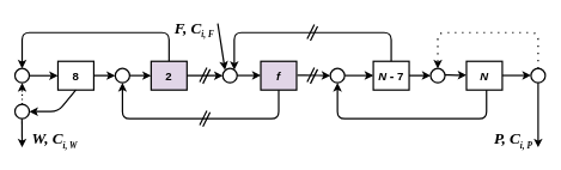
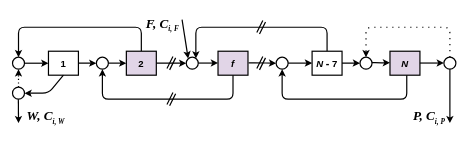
  <mxCell id="0" />
  <mxCell id="1" parent="0" />
  <mxCell id="2" style="edgeStyle=orthogonalEdgeStyle;html=1;strokeWidth=2;fontFamily=Times New Roman;fontSize=18;" edge="1" parent="1" target="23"><mxGeometry relative="1" as="geometry"><mxPoint x="545" y="85" as="sourcePoint" /><mxPoint x="320" y="95" as="targetPoint" /><Array as="points"><mxPoint x="545" y="45" /><mxPoint x="326" y="45" /></Array></mxGeometry></mxCell>
  <mxCell id="3" style="edgeStyle=orthogonalEdgeStyle;html=1;entryX=0.5;entryY=0;entryDx=0;entryDy=0;strokeWidth=2;fontFamily=Times New Roman;fontSize=18;" edge="1" parent="1" source="4" target="16"><mxGeometry relative="1" as="geometry"><Array as="points"><mxPoint x="235" y="45" /><mxPoint x="30" y="45" /></Array></mxGeometry></mxCell>
  <mxCell id="4" value="&lt;span style=&quot;font-size: 16px;&quot;&gt;&lt;b&gt;2&lt;/b&gt;&lt;/span&gt;" style="rounded=0;whiteSpace=wrap;html=1;strokeWidth=2;fillColor=#e1d5e7;" vertex="1" parent="1"><mxGeometry x="210" y="85" width="50" height="40" as="geometry" /></mxCell>
- <mxCell id="5" value="&lt;font style=&quot;font-size: 16px;&quot;&gt;&lt;b&gt;8&lt;/b&gt;&lt;/font&gt;" style="rounded=0;whiteSpace=wrap;html=1;strokeWidth=2;" vertex="1" parent="1"><mxGeometry x="80" y="85" width="50" height="40" as="geometry" /></mxCell>
+ <mxCell id="5" value="&lt;font style=&quot;font-size: 16px;&quot;&gt;&lt;b&gt;1&lt;/b&gt;&lt;/font&gt;" style="rounded=0;whiteSpace=wrap;html=1;strokeWidth=2;" vertex="1" parent="1"><mxGeometry x="80" y="85" width="50" height="40" as="geometry" /></mxCell>
  <mxCell id="6" value="&lt;span style=&quot;font-size: 16px;&quot;&gt;&lt;i&gt;&lt;b&gt;f&lt;/b&gt;&lt;/i&gt;&lt;/span&gt;" style="rounded=0;whiteSpace=wrap;html=1;strokeWidth=2;fillColor=#e1d5e7;" vertex="1" parent="1"><mxGeometry x="363" y="85" width="50" height="40" as="geometry" /></mxCell>
  <mxCell id="7" value="&lt;b&gt;&lt;i style=&quot;font-size: 16px;&quot;&gt;N&amp;nbsp;&lt;/i&gt;&lt;font style=&quot;font-size: 18px;&quot;&gt;-&lt;/font&gt;&lt;span style=&quot;font-size: 16px;&quot;&gt; 7&lt;/span&gt;&lt;/b&gt;" style="rounded=0;whiteSpace=wrap;html=1;strokeWidth=2;" vertex="1" parent="1"><mxGeometry x="520" y="85" width="50" height="40" as="geometry" /></mxCell>
- <mxCell id="8" value="&lt;span style=&quot;font-size: 16px;&quot;&gt;&lt;i&gt;&lt;b&gt;N&lt;/b&gt;&lt;/i&gt;&lt;/span&gt;" style="rounded=0;whiteSpace=wrap;html=1;strokeWidth=2;" vertex="1" parent="1"><mxGeometry x="650" y="85" width="50" height="40" as="geometry" /></mxCell>
+ <mxCell id="8" value="&lt;span style=&quot;font-size: 16px;&quot;&gt;&lt;i&gt;&lt;b&gt;N&lt;/b&gt;&lt;/i&gt;&lt;/span&gt;" style="rounded=0;whiteSpace=wrap;html=1;strokeWidth=2;fillColor=#e1d5e7;" vertex="1" parent="1"><mxGeometry x="650" y="85" width="50" height="40" as="geometry" /></mxCell>
  <mxCell id="9" value="" style="endArrow=classic;html=1;exitX=0.5;exitY=1;exitDx=0;exitDy=0;strokeWidth=2;entryX=1;entryY=0.5;entryDx=0;entryDy=0;" edge="1" parent="1" source="5" target="12"><mxGeometry width="50" height="50" relative="1" as="geometry"><mxPoint x="79.6" y="125" as="sourcePoint" /><mxPoint x="40" y="170" as="targetPoint" /><Array as="points"><mxPoint x="80" y="155" /></Array></mxGeometry></mxCell>
  <mxCell id="10" value="&lt;font style=&quot;&quot; face=&quot;Times New Roman&quot;&gt;&lt;i style=&quot;&quot;&gt;&lt;font style=&quot;font-size: 22px;&quot;&gt;W, C&lt;/font&gt;&lt;/i&gt;&lt;i style=&quot;&quot;&gt;&lt;sub style=&quot;&quot;&gt;&lt;font style=&quot;font-size: 12px;&quot;&gt;i, W&lt;/font&gt;&lt;/sub&gt;&lt;/i&gt;&lt;/font&gt;" style="text;strokeColor=none;fillColor=none;html=1;fontSize=24;fontStyle=1;verticalAlign=middle;align=center;" vertex="1" parent="1"><mxGeometry x="40" y="175" width="70" height="40" as="geometry" /></mxCell>
  <mxCell id="11" style="edgeStyle=none;html=1;exitX=0.5;exitY=0;exitDx=0;exitDy=0;entryX=0.5;entryY=1;entryDx=0;entryDy=0;strokeWidth=2;fontFamily=Times New Roman;fontSize=18;dashed=1;dashPattern=1 2;" edge="1" parent="1" source="12" target="16"><mxGeometry relative="1" as="geometry" /></mxCell>
  <mxCell id="12" value="" style="ellipse;whiteSpace=wrap;html=1;aspect=fixed;strokeWidth=2;" vertex="1" parent="1"><mxGeometry x="20" y="145" width="20" height="20" as="geometry" /></mxCell>
  <mxCell id="13" value="" style="endArrow=classic;html=1;strokeWidth=2;" edge="1" parent="1"><mxGeometry width="50" height="50" relative="1" as="geometry"><mxPoint x="29.76" y="165" as="sourcePoint" /><mxPoint x="30" y="205" as="targetPoint" /><Array as="points"><mxPoint x="29.76" y="165" /></Array></mxGeometry></mxCell>
  <mxCell id="14" value="" style="endArrow=classic;html=1;strokeWidth=2;entryX=0;entryY=0.5;entryDx=0;entryDy=0;startArrow=none;" edge="1" parent="1" source="16" target="5"><mxGeometry width="50" height="50" relative="1" as="geometry"><mxPoint x="50" y="105" as="sourcePoint" /><mxPoint x="-10" y="175" as="targetPoint" /><Array as="points"><mxPoint x="60" y="105" /></Array></mxGeometry></mxCell>
  <mxCell id="15" value="" style="endArrow=none;html=1;strokeWidth=2;entryX=0;entryY=0.5;entryDx=0;entryDy=0;" edge="1" parent="1" target="16"><mxGeometry width="50" height="50" relative="1" as="geometry"><mxPoint x="30" y="105" as="sourcePoint" /><mxPoint x="60" y="105" as="targetPoint" /><Array as="points" /></mxGeometry></mxCell>
  <mxCell id="16" value="" style="ellipse;whiteSpace=wrap;html=1;aspect=fixed;strokeWidth=2;" vertex="1" parent="1"><mxGeometry x="20" y="95" width="20" height="20" as="geometry" /></mxCell>
  <mxCell id="17" value="" style="ellipse;whiteSpace=wrap;html=1;aspect=fixed;strokeWidth=2;" vertex="1" parent="1"><mxGeometry x="160" y="95" width="20" height="20" as="geometry" /></mxCell>
  <mxCell id="18" value="" style="endArrow=classic;html=1;strokeWidth=2;entryX=0;entryY=0.5;entryDx=0;entryDy=0;startArrow=none;" edge="1" parent="1"><mxGeometry width="50" height="50" relative="1" as="geometry"><mxPoint x="130" y="105" as="sourcePoint" /><mxPoint x="160" y="104.86" as="targetPoint" /><Array as="points"><mxPoint x="140" y="104.86" /></Array></mxGeometry></mxCell>
  <mxCell id="19" value="" style="endArrow=classic;html=1;strokeWidth=2;entryX=0;entryY=0.5;entryDx=0;entryDy=0;startArrow=none;" edge="1" parent="1"><mxGeometry width="50" height="50" relative="1" as="geometry"><mxPoint x="180" y="104.86" as="sourcePoint" /><mxPoint x="210" y="104.86" as="targetPoint" /><Array as="points"><mxPoint x="190" y="104.86" /></Array></mxGeometry></mxCell>
  <mxCell id="20" value="" style="endArrow=classic;html=1;strokeWidth=2;entryX=0;entryY=0.5;entryDx=0;entryDy=0;startArrow=none;" edge="1" parent="1" target="23"><mxGeometry width="50" height="50" relative="1" as="geometry"><mxPoint x="260" y="104.8" as="sourcePoint" /><mxPoint x="300" y="104.8" as="targetPoint" /><Array as="points"><mxPoint x="280" y="104.8" /></Array></mxGeometry></mxCell>
  <mxCell id="21" value="" style="endArrow=classic;html=1;strokeWidth=2;entryX=0;entryY=0.5;entryDx=0;entryDy=0;startArrow=none;" edge="1" parent="1"><mxGeometry width="50" height="50" relative="1" as="geometry"><mxPoint x="323" y="104.76" as="sourcePoint" /><mxPoint x="363" y="104.76" as="targetPoint" /><Array as="points"><mxPoint x="343" y="104.76" /></Array></mxGeometry></mxCell>
  <mxCell id="22" value="" style="shape=link;endArrow=none;startArrow=none;html=1;strokeWidth=2;fontFamily=Times New Roman;fontSize=18;startFill=0;endFill=0;" edge="1" parent="1"><mxGeometry width="100" height="100" relative="1" as="geometry"><mxPoint x="430" y="55" as="sourcePoint" /><mxPoint x="440" y="35" as="targetPoint" /><Array as="points" /></mxGeometry></mxCell>
  <mxCell id="23" value="" style="ellipse;whiteSpace=wrap;html=1;aspect=fixed;strokeWidth=2;" vertex="1" parent="1"><mxGeometry x="310" y="95" width="20" height="20" as="geometry" /></mxCell>
  <mxCell id="24" value="" style="ellipse;whiteSpace=wrap;html=1;aspect=fixed;strokeWidth=2;" vertex="1" parent="1"><mxGeometry x="460" y="95" width="20" height="20" as="geometry" /></mxCell>
  <mxCell id="25" value="" style="ellipse;whiteSpace=wrap;html=1;aspect=fixed;strokeWidth=2;" vertex="1" parent="1"><mxGeometry x="600" y="95" width="20" height="20" as="geometry" /></mxCell>
  <mxCell id="26" value="" style="endArrow=classic;html=1;strokeWidth=2;entryX=0;entryY=0.5;entryDx=0;entryDy=0;startArrow=none;" edge="1" parent="1" target="24"><mxGeometry width="50" height="50" relative="1" as="geometry"><mxPoint x="414" y="104.5" as="sourcePoint" /><mxPoint x="454" y="104.5" as="targetPoint" /><Array as="points"><mxPoint x="434" y="104.5" /></Array></mxGeometry></mxCell>
  <mxCell id="27" value="" style="endArrow=classic;html=1;strokeWidth=2;entryX=0;entryY=0.5;entryDx=0;entryDy=0;startArrow=none;" edge="1" parent="1"><mxGeometry width="50" height="50" relative="1" as="geometry"><mxPoint x="480" y="104.83" as="sourcePoint" /><mxPoint x="520" y="104.83" as="targetPoint" /><Array as="points"><mxPoint x="500" y="104.83" /></Array></mxGeometry></mxCell>
  <mxCell id="28" value="" style="endArrow=classic;html=1;strokeWidth=2;entryX=0;entryY=0.5;entryDx=0;entryDy=0;startArrow=none;" edge="1" parent="1"><mxGeometry width="50" height="50" relative="1" as="geometry"><mxPoint x="620" y="104" as="sourcePoint" /><mxPoint x="650" y="104.29" as="targetPoint" /><Array as="points"><mxPoint x="630" y="104.29" /></Array></mxGeometry></mxCell>
  <mxCell id="29" value="" style="shape=link;endArrow=none;startArrow=none;html=1;strokeWidth=2;fontFamily=Times New Roman;fontSize=18;startFill=0;endFill=0;" edge="1" parent="1"><mxGeometry width="100" height="100" relative="1" as="geometry"><mxPoint x="280" y="115" as="sourcePoint" /><mxPoint x="290" y="95" as="targetPoint" /><Array as="points" /></mxGeometry></mxCell>
  <mxCell id="30" value="" style="shape=link;endArrow=none;startArrow=none;html=1;strokeWidth=2;fontFamily=Times New Roman;fontSize=18;startFill=0;endFill=0;" edge="1" parent="1"><mxGeometry width="100" height="100" relative="1" as="geometry"><mxPoint x="280" y="175" as="sourcePoint" /><mxPoint x="290" y="155" as="targetPoint" /><Array as="points" /></mxGeometry></mxCell>
  <mxCell id="31" value="" style="shape=link;endArrow=none;startArrow=none;html=1;strokeWidth=2;fontFamily=Times New Roman;fontSize=18;startFill=0;endFill=0;" edge="1" parent="1"><mxGeometry width="100" height="100" relative="1" as="geometry"><mxPoint x="430" y="115" as="sourcePoint" /><mxPoint x="440" y="95" as="targetPoint" /><Array as="points" /></mxGeometry></mxCell>
  <mxCell id="32" value="" style="endArrow=classic;html=1;strokeWidth=2;startArrow=none;" edge="1" parent="1"><mxGeometry width="50" height="50" relative="1" as="geometry"><mxPoint x="570" y="104.71" as="sourcePoint" /><mxPoint x="600" y="105" as="targetPoint" /><Array as="points"><mxPoint x="590" y="104.71" /></Array></mxGeometry></mxCell>
  <mxCell id="33" value="" style="endArrow=classic;html=1;strokeWidth=2;entryX=0;entryY=0.5;entryDx=0;entryDy=0;startArrow=none;" edge="1" parent="1"><mxGeometry width="50" height="50" relative="1" as="geometry"><mxPoint x="700" y="104.72" as="sourcePoint" /><mxPoint x="740" y="104.72" as="targetPoint" /><Array as="points"><mxPoint x="720" y="104.72" /></Array></mxGeometry></mxCell>
  <mxCell id="34" style="edgeStyle=orthogonalEdgeStyle;html=1;strokeWidth=2;fontFamily=Times New Roman;fontSize=18;entryX=0.5;entryY=1;entryDx=0;entryDy=0;exitX=0.5;exitY=1;exitDx=0;exitDy=0;" edge="1" parent="1" source="6" target="17"><mxGeometry relative="1" as="geometry"><mxPoint x="395" y="215" as="sourcePoint" /><mxPoint x="170" y="225" as="targetPoint" /><Array as="points"><mxPoint x="388" y="165" /><mxPoint x="170" y="165" /></Array></mxGeometry></mxCell>
  <mxCell id="35" style="edgeStyle=orthogonalEdgeStyle;html=1;strokeWidth=2;fontFamily=Times New Roman;fontSize=18;exitX=0.5;exitY=1;exitDx=0;exitDy=0;" edge="1" parent="1"><mxGeometry relative="1" as="geometry"><mxPoint x="678" y="125" as="sourcePoint" /><mxPoint x="470" y="115" as="targetPoint" /><Array as="points"><mxPoint x="678" y="165" /><mxPoint x="470" y="165" /><mxPoint x="470" y="115" /></Array></mxGeometry></mxCell>
  <mxCell id="36" style="edgeStyle=orthogonalEdgeStyle;html=1;strokeWidth=2;fontFamily=Times New Roman;fontSize=18;dashed=1;dashPattern=1 4;exitX=0.5;exitY=0;exitDx=0;exitDy=0;" edge="1" parent="1" source="37"><mxGeometry relative="1" as="geometry"><mxPoint x="750" y="85" as="sourcePoint" /><mxPoint x="610" y="95" as="targetPoint" /><Array as="points"><mxPoint x="750" y="45" /><mxPoint x="610" y="45" /></Array></mxGeometry></mxCell>
  <mxCell id="37" value="" style="ellipse;whiteSpace=wrap;html=1;aspect=fixed;strokeWidth=2;" vertex="1" parent="1"><mxGeometry x="740" y="95" width="20" height="20" as="geometry" /></mxCell>
  <mxCell id="38" value="" style="endArrow=classic;html=1;strokeWidth=2;startArrow=none;exitX=0.5;exitY=1;exitDx=0;exitDy=0;" edge="1" parent="1" source="37"><mxGeometry width="50" height="50" relative="1" as="geometry"><mxPoint x="760" y="104.81" as="sourcePoint" /><mxPoint x="750" y="205" as="targetPoint" /><Array as="points"><mxPoint x="750" y="165" /></Array></mxGeometry></mxCell>
  <mxCell id="39" value="&lt;font style=&quot;&quot; face=&quot;Times New Roman&quot;&gt;&lt;i style=&quot;&quot;&gt;&lt;font style=&quot;font-size: 22px;&quot;&gt;P, C&lt;/font&gt;&lt;/i&gt;&lt;i style=&quot;&quot;&gt;&lt;sub style=&quot;&quot;&gt;&lt;font style=&quot;font-size: 12px;&quot;&gt;i, P&lt;/font&gt;&lt;/sub&gt;&lt;/i&gt;&lt;/font&gt;" style="text;strokeColor=none;fillColor=none;html=1;fontSize=24;fontStyle=1;verticalAlign=middle;align=center;" vertex="1" parent="1"><mxGeometry x="680" y="175" width="70" height="40" as="geometry" /></mxCell>
  <mxCell id="40" value="" style="endArrow=classic;html=1;strokeWidth=2;startArrow=none;entryX=0.158;entryY=0.103;entryDx=0;entryDy=0;entryPerimeter=0;exitX=1.05;exitY=0.305;exitDx=0;exitDy=0;exitPerimeter=0;" edge="1" parent="1" source="41" target="23"><mxGeometry width="50" height="50" relative="1" as="geometry"><mxPoint x="312.97" y="26.88" as="sourcePoint" /><mxPoint x="313" y="95" as="targetPoint" /><Array as="points" /></mxGeometry></mxCell>
  <mxCell id="41" value="&lt;font style=&quot;&quot; face=&quot;Times New Roman&quot;&gt;&lt;i style=&quot;&quot;&gt;&lt;font style=&quot;font-size: 22px;&quot;&gt;F, C&lt;/font&gt;&lt;/i&gt;&lt;i style=&quot;&quot;&gt;&lt;sub style=&quot;&quot;&gt;&lt;font style=&quot;font-size: 12px;&quot;&gt;i, F&lt;/font&gt;&lt;/sub&gt;&lt;/i&gt;&lt;/font&gt;" style="text;strokeColor=none;fillColor=none;html=1;fontSize=24;fontStyle=1;verticalAlign=middle;align=center;" vertex="1" parent="1"><mxGeometry x="240" y="20" width="60" height="40" as="geometry" /></mxCell>
